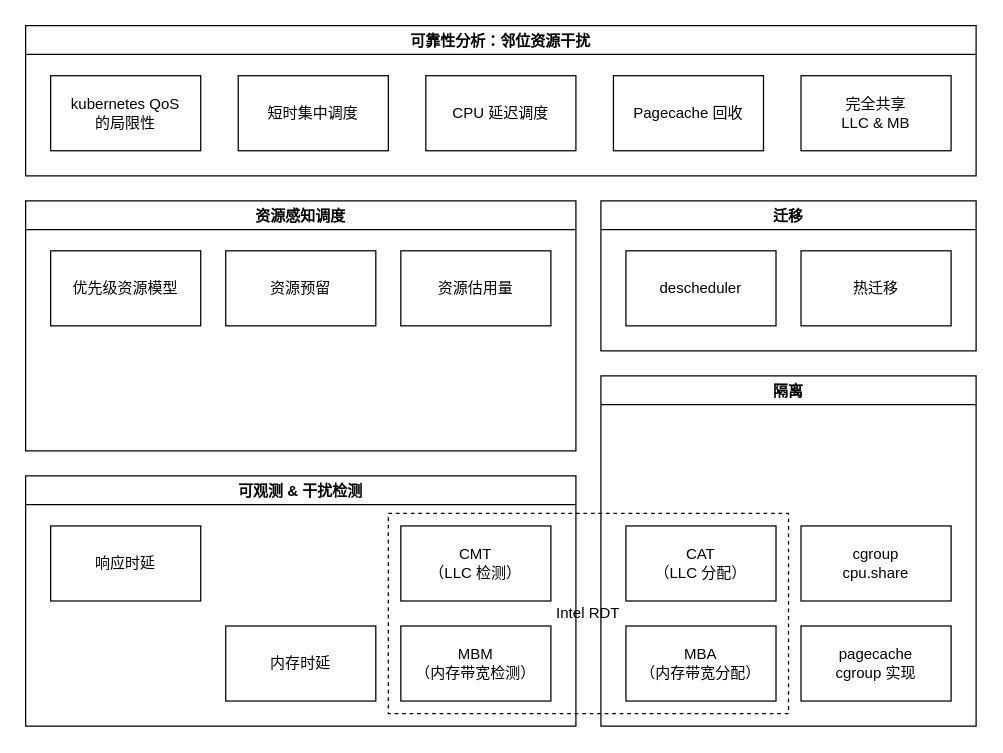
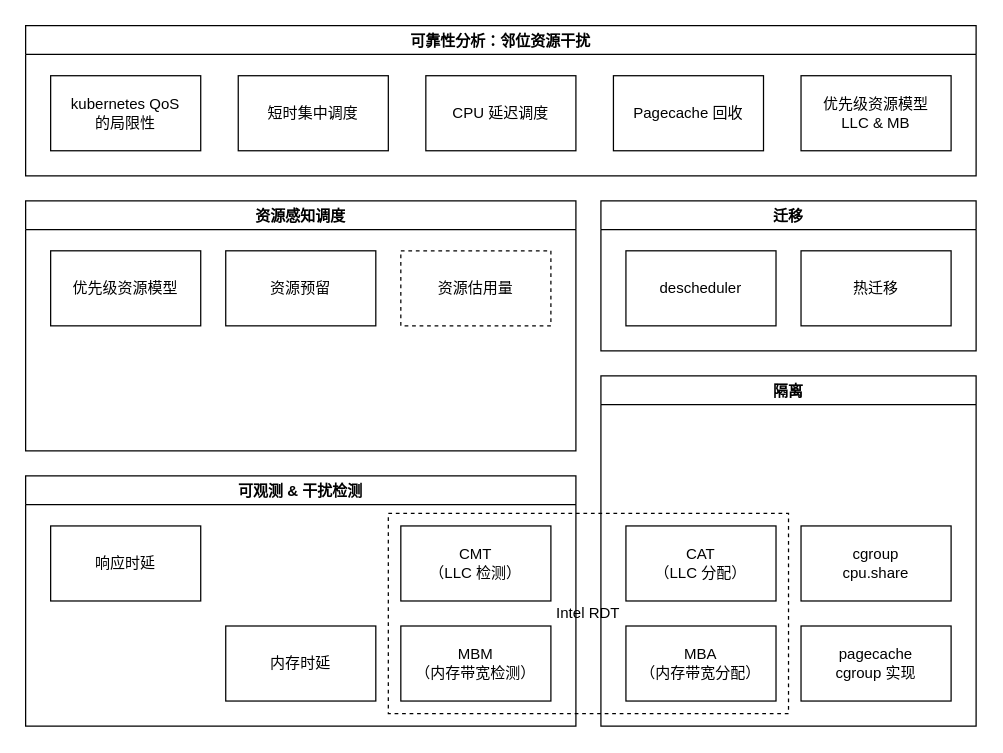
  <mxCell id="0" />
  <mxCell id="1" parent="0" />
  <mxCell id="2" value="Intel RDT" style="rounded=0;whiteSpace=wrap;html=1;fillColor=none;dashed=1;" parent="1" vertex="1"><mxGeometry x="310" y="410" width="320" height="160" as="geometry" /></mxCell>
  <mxCell id="3" value="可观测 &amp; 干扰检测" style="swimlane;" parent="1" vertex="1"><mxGeometry x="20" y="380" width="440" height="200" as="geometry" /></mxCell>
  <mxCell id="4" value="响应时延" style="whiteSpace=wrap;html=1;" parent="3" vertex="1"><mxGeometry x="20" y="40" width="120" height="60" as="geometry" /></mxCell>
  <mxCell id="5" value="内存时延" style="whiteSpace=wrap;html=1;" parent="3" vertex="1"><mxGeometry x="160" y="120" width="120" height="60" as="geometry" /></mxCell>
  <mxCell id="6" value="CMT&lt;br&gt;（LLC 检测）" style="whiteSpace=wrap;html=1;" parent="3" vertex="1"><mxGeometry x="300" y="40" width="120" height="60" as="geometry" /></mxCell>
  <mxCell id="7" value="MBM&lt;br&gt;（内存带宽检测）" style="whiteSpace=wrap;html=1;" parent="3" vertex="1"><mxGeometry x="300" y="120" width="120" height="60" as="geometry" /></mxCell>
  <mxCell id="8" value="隔离" style="swimlane;" parent="1" vertex="1"><mxGeometry x="480" y="300" width="300" height="280" as="geometry" /></mxCell>
  <mxCell id="9" value="CAT&lt;br&gt;（LLC 分配）" style="whiteSpace=wrap;html=1;" parent="8" vertex="1"><mxGeometry x="20" y="120" width="120" height="60" as="geometry" /></mxCell>
  <mxCell id="10" value="MBA&lt;br&gt;（内存带宽分配）" style="whiteSpace=wrap;html=1;" parent="8" vertex="1"><mxGeometry x="20" y="200" width="120" height="60" as="geometry" /></mxCell>
  <mxCell id="11" value="cgroup&lt;br&gt;cpu.share" style="rounded=0;whiteSpace=wrap;html=1;fillColor=default;" parent="8" vertex="1"><mxGeometry x="160" y="120" width="120" height="60" as="geometry" /></mxCell>
  <mxCell id="12" value="pagecache&lt;br&gt;cgroup 实现" style="rounded=0;whiteSpace=wrap;html=1;fillColor=default;" parent="8" vertex="1"><mxGeometry x="160" y="200" width="120" height="60" as="geometry" /></mxCell>
  <mxCell id="13" value="可靠性分析：邻位资源干扰" style="swimlane;" parent="1" vertex="1"><mxGeometry x="20" y="20" width="760" height="120" as="geometry" /></mxCell>
  <mxCell id="14" value="kubernetes QoS&lt;br&gt;的局限性" style="rounded=0;whiteSpace=wrap;html=1;" parent="13" vertex="1"><mxGeometry x="20" y="40" width="120" height="60" as="geometry" /></mxCell>
  <mxCell id="15" value="短时集中调度" style="rounded=0;whiteSpace=wrap;html=1;" parent="13" vertex="1"><mxGeometry x="170" y="40" width="120" height="60" as="geometry" /></mxCell>
  <mxCell id="16" value="CPU 延迟调度" style="rounded=0;whiteSpace=wrap;html=1;" parent="13" vertex="1"><mxGeometry x="320" y="40" width="120" height="60" as="geometry" /></mxCell>
  <mxCell id="17" value="Pagecache 回收" style="rounded=0;whiteSpace=wrap;html=1;" parent="13" vertex="1"><mxGeometry x="470" y="40" width="120" height="60" as="geometry" /></mxCell>
- <mxCell id="18" value="完全共享&lt;br&gt;LLC &amp;amp; MB" style="rounded=0;whiteSpace=wrap;html=1;" parent="13" vertex="1"><mxGeometry x="620" y="40" width="120" height="60" as="geometry" /></mxCell>
+ <mxCell id="18" value="优先级资源模型&lt;br&gt;LLC &amp;amp; MB" style="rounded=0;whiteSpace=wrap;html=1;" parent="13" vertex="1"><mxGeometry x="620" y="40" width="120" height="60" as="geometry" /></mxCell>
  <mxCell id="19" value="资源感知调度" style="swimlane;" parent="1" vertex="1"><mxGeometry x="20" y="160" width="440" height="200" as="geometry" /></mxCell>
  <mxCell id="20" value="优先级资源模型" style="rounded=0;whiteSpace=wrap;html=1;" parent="19" vertex="1"><mxGeometry x="20" y="40" width="120" height="60" as="geometry" /></mxCell>
  <mxCell id="21" value="资源预留" style="rounded=0;whiteSpace=wrap;html=1;" parent="19" vertex="1"><mxGeometry x="160" y="40" width="120" height="60" as="geometry" /></mxCell>
- <mxCell id="22" value="资源估用量" style="rounded=0;whiteSpace=wrap;html=1;fillColor=default;" parent="19" vertex="1"><mxGeometry x="300" y="40" width="120" height="60" as="geometry" /></mxCell>
+ <mxCell id="22" value="资源估用量" style="rounded=0;whiteSpace=wrap;html=1;fillColor=default;dashed=1;" parent="19" vertex="1"><mxGeometry x="300" y="40" width="120" height="60" as="geometry" /></mxCell>
  <mxCell id="23" value="迁移" style="swimlane;" parent="1" vertex="1"><mxGeometry x="480" y="160" width="300" height="120" as="geometry" /></mxCell>
  <mxCell id="24" value="descheduler" style="rounded=0;whiteSpace=wrap;html=1;fillColor=default;" parent="23" vertex="1"><mxGeometry x="20" y="40" width="120" height="60" as="geometry" /></mxCell>
  <mxCell id="25" value="热迁移" style="rounded=0;whiteSpace=wrap;html=1;fillColor=default;" parent="23" vertex="1"><mxGeometry x="160" y="40" width="120" height="60" as="geometry" /></mxCell>
